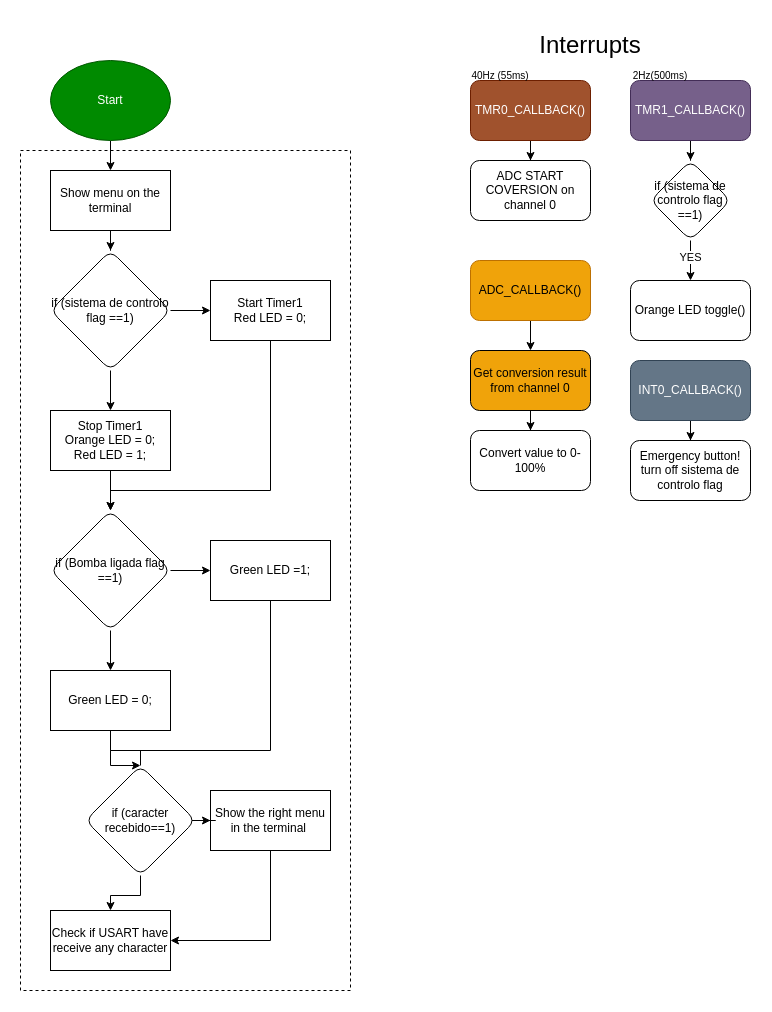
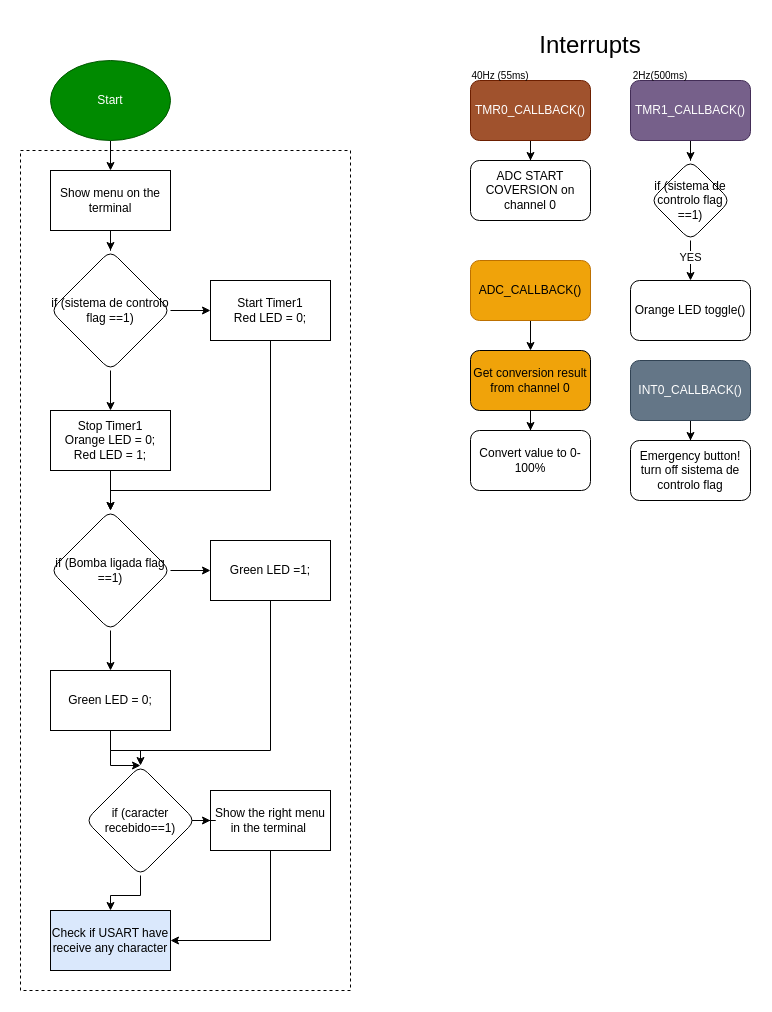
  <mxCell id="0" />
  <mxCell id="1" parent="0" />
  <mxCell id="2" value="" style="rounded=0;whiteSpace=wrap;html=1;fillColor=none;dashed=1;" vertex="1" parent="1"><mxGeometry x="20" y="150" width="330" height="840" as="geometry" /></mxCell>
  <mxCell id="3" value="" style="edgeStyle=orthogonalEdgeStyle;rounded=0;orthogonalLoop=1;jettySize=auto;html=1;" edge="1" parent="1" source="4" target="6"><mxGeometry relative="1" as="geometry" /></mxCell>
  <mxCell id="4" value="Start" style="ellipse;whiteSpace=wrap;html=1;fillColor=#008a00;fontColor=#ffffff;strokeColor=#005700;" vertex="1" parent="1"><mxGeometry x="50" y="60" width="120" height="80" as="geometry" /></mxCell>
  <mxCell id="5" value="" style="edgeStyle=orthogonalEdgeStyle;rounded=0;orthogonalLoop=1;jettySize=auto;html=1;" edge="1" parent="1" source="6" target="40"><mxGeometry relative="1" as="geometry" /></mxCell>
  <mxCell id="6" value="Show menu on the terminal" style="whiteSpace=wrap;html=1;" vertex="1" parent="1"><mxGeometry x="50" y="170" width="120" height="60" as="geometry" /></mxCell>
  <mxCell id="7" style="edgeStyle=orthogonalEdgeStyle;rounded=0;orthogonalLoop=1;jettySize=auto;html=1;entryX=0.5;entryY=0;entryDx=0;entryDy=0;" edge="1" parent="1" source="8" target="43"><mxGeometry relative="1" as="geometry"><Array as="points"><mxPoint x="270" y="490" /><mxPoint x="110" y="490" /></Array></mxGeometry></mxCell>
  <mxCell id="8" value="Start Timer1&lt;br&gt;Red LED = 0;" style="whiteSpace=wrap;html=1;" vertex="1" parent="1"><mxGeometry x="210" y="280" width="120" height="60" as="geometry" /></mxCell>
  <mxCell id="9" value="" style="edgeStyle=orthogonalEdgeStyle;rounded=0;orthogonalLoop=1;jettySize=auto;html=1;" edge="1" parent="1" source="10" target="43"><mxGeometry relative="1" as="geometry" /></mxCell>
  <mxCell id="10" value="Stop Timer1&lt;br&gt;Orange LED = 0;&lt;br&gt;Red LED = 1;" style="whiteSpace=wrap;html=1;" vertex="1" parent="1"><mxGeometry x="50" y="410" width="120" height="60" as="geometry" /></mxCell>
  <mxCell id="11" style="edgeStyle=orthogonalEdgeStyle;rounded=0;orthogonalLoop=1;jettySize=auto;html=1;entryX=0.5;entryY=0;entryDx=0;entryDy=0;" edge="1" parent="1" source="12" target="46"><mxGeometry relative="1" as="geometry"><Array as="points"><mxPoint x="270" y="750" /><mxPoint x="110" y="750" /></Array></mxGeometry></mxCell>
  <mxCell id="12" value="Green LED =1;" style="whiteSpace=wrap;html=1;" vertex="1" parent="1"><mxGeometry x="210" y="540" width="120" height="60" as="geometry" /></mxCell>
- <mxCell id="13" value="" style="edgeStyle=orthogonalEdgeStyle;rounded=0;orthogonalLoop=1;jettySize=auto;html=1;endArrow=none;" edge="1" parent="1" source="14" target="46"><mxGeometry relative="1" as="geometry" /></mxCell>
+ <mxCell id="13" value="" style="edgeStyle=orthogonalEdgeStyle;rounded=0;orthogonalLoop=1;jettySize=auto;html=1;" edge="1" parent="1" source="14" target="46"><mxGeometry relative="1" as="geometry" /></mxCell>
  <mxCell id="14" value="Green LED = 0;" style="whiteSpace=wrap;html=1;" vertex="1" parent="1"><mxGeometry x="50" y="670" width="120" height="60" as="geometry" /></mxCell>
  <mxCell id="15" style="edgeStyle=orthogonalEdgeStyle;rounded=0;orthogonalLoop=1;jettySize=auto;html=1;entryX=1;entryY=0.5;entryDx=0;entryDy=0;" edge="1" parent="1" source="16" target="17"><mxGeometry relative="1" as="geometry"><Array as="points"><mxPoint x="270" y="940" /></Array></mxGeometry></mxCell>
  <mxCell id="16" value="Show the right menu in the terminal&amp;nbsp;" style="whiteSpace=wrap;html=1;" vertex="1" parent="1"><mxGeometry x="210" y="790" width="120" height="60" as="geometry" /></mxCell>
- <mxCell id="17" value="Check if USART have receive any character" style="whiteSpace=wrap;html=1;" vertex="1" parent="1"><mxGeometry x="50" y="910" width="120" height="60" as="geometry" /></mxCell>
+ <mxCell id="17" value="Check if USART have receive any character" style="whiteSpace=wrap;html=1;fillColor=#dae8fc;" vertex="1" parent="1"><mxGeometry x="50" y="910" width="120" height="60" as="geometry" /></mxCell>
  <mxCell id="18" value="&lt;font style=&quot;font-size: 24px;&quot;&gt;Interrupts&lt;/font&gt;" style="text;html=1;strokeColor=none;fillColor=none;align=center;verticalAlign=middle;whiteSpace=wrap;rounded=0;" vertex="1" parent="1"><mxGeometry x="480" y="20" width="220" height="50" as="geometry" /></mxCell>
  <mxCell id="19" value="" style="edgeStyle=orthogonalEdgeStyle;rounded=0;orthogonalLoop=1;jettySize=auto;html=1;" edge="1" parent="1" source="20" target="21"><mxGeometry relative="1" as="geometry" /></mxCell>
  <mxCell id="20" value="TMR0_CALLBACK()" style="rounded=1;whiteSpace=wrap;html=1;fillColor=#a0522d;strokeColor=#6D1F00;fontColor=#ffffff;" vertex="1" parent="1"><mxGeometry x="470" y="80" width="120" height="60" as="geometry" /></mxCell>
  <mxCell id="21" value="ADC START COVERSION on channel 0" style="whiteSpace=wrap;html=1;rounded=1;" vertex="1" parent="1"><mxGeometry x="470" y="160" width="120" height="60" as="geometry" /></mxCell>
  <mxCell id="22" value="" style="edgeStyle=orthogonalEdgeStyle;rounded=0;orthogonalLoop=1;jettySize=auto;html=1;" edge="1" parent="1" source="23" target="26"><mxGeometry relative="1" as="geometry" /></mxCell>
  <mxCell id="23" value="TMR1_CALLBACK()" style="rounded=1;whiteSpace=wrap;html=1;fillColor=#76608a;fontColor=#ffffff;strokeColor=#432D57;" vertex="1" parent="1"><mxGeometry x="630" y="80" width="120" height="60" as="geometry" /></mxCell>
  <mxCell id="24" value="" style="edgeStyle=orthogonalEdgeStyle;rounded=0;orthogonalLoop=1;jettySize=auto;html=1;" edge="1" parent="1" source="26" target="27"><mxGeometry relative="1" as="geometry" /></mxCell>
  <mxCell id="25" value="YES" style="edgeLabel;html=1;align=center;verticalAlign=middle;resizable=0;points=[];" vertex="1" connectable="0" parent="24"><mxGeometry x="-0.211" y="-1" relative="1" as="geometry"><mxPoint as="offset" /></mxGeometry></mxCell>
  <mxCell id="26" value="if (sistema de controlo flag ==1)" style="rhombus;whiteSpace=wrap;html=1;rounded=1;" vertex="1" parent="1"><mxGeometry x="650" y="160" width="80" height="80" as="geometry" /></mxCell>
  <mxCell id="27" value="Orange LED toggle()" style="whiteSpace=wrap;html=1;rounded=1;" vertex="1" parent="1"><mxGeometry x="630" y="280" width="120" height="60" as="geometry" /></mxCell>
  <mxCell id="28" value="&lt;font style=&quot;font-size: 10px;&quot;&gt;40Hz (55ms)&lt;/font&gt;" style="text;html=1;strokeColor=none;fillColor=none;align=center;verticalAlign=middle;whiteSpace=wrap;rounded=0;" vertex="1" parent="1"><mxGeometry x="470" y="60" width="60" height="30" as="geometry" /></mxCell>
  <mxCell id="29" value="&lt;font style=&quot;font-size: 10px;&quot;&gt;2Hz(500ms)&lt;/font&gt;" style="text;html=1;strokeColor=none;fillColor=none;align=center;verticalAlign=middle;whiteSpace=wrap;rounded=0;" vertex="1" parent="1"><mxGeometry x="630" y="60" width="60" height="30" as="geometry" /></mxCell>
  <mxCell id="30" value="" style="edgeStyle=orthogonalEdgeStyle;rounded=0;orthogonalLoop=1;jettySize=auto;html=1;" edge="1" parent="1" source="31" target="33"><mxGeometry relative="1" as="geometry" /></mxCell>
  <mxCell id="31" value="ADC_CALLBACK()" style="rounded=1;whiteSpace=wrap;html=1;fillColor=#f0a30a;fontColor=#000000;strokeColor=#BD7000;" vertex="1" parent="1"><mxGeometry x="470" y="260" width="120" height="60" as="geometry" /></mxCell>
  <mxCell id="32" value="" style="edgeStyle=orthogonalEdgeStyle;rounded=0;orthogonalLoop=1;jettySize=auto;html=1;" edge="1" parent="1" source="33" target="34"><mxGeometry relative="1" as="geometry" /></mxCell>
  <mxCell id="33" value="Get conversion result from channel 0" style="whiteSpace=wrap;html=1;rounded=1;fillColor=#f0a30a;" vertex="1" parent="1"><mxGeometry x="470" y="350" width="120" height="60" as="geometry" /></mxCell>
  <mxCell id="34" value="Convert value to 0-100%" style="whiteSpace=wrap;html=1;rounded=1;" vertex="1" parent="1"><mxGeometry x="470" y="430" width="120" height="60" as="geometry" /></mxCell>
  <mxCell id="35" value="" style="edgeStyle=orthogonalEdgeStyle;rounded=0;orthogonalLoop=1;jettySize=auto;html=1;" edge="1" parent="1" source="36" target="37"><mxGeometry relative="1" as="geometry" /></mxCell>
  <mxCell id="36" value="INT0_CALLBACK()" style="rounded=1;whiteSpace=wrap;html=1;fillColor=#647687;fontColor=#ffffff;strokeColor=#314354;" vertex="1" parent="1"><mxGeometry x="630" y="360" width="120" height="60" as="geometry" /></mxCell>
  <mxCell id="37" value="Emergency button!&lt;br&gt;turn off sistema de controlo flag" style="whiteSpace=wrap;html=1;rounded=1;" vertex="1" parent="1"><mxGeometry x="630" y="440" width="120" height="60" as="geometry" /></mxCell>
  <mxCell id="38" value="" style="edgeStyle=orthogonalEdgeStyle;rounded=0;orthogonalLoop=1;jettySize=auto;html=1;" edge="1" parent="1" source="40" target="8"><mxGeometry relative="1" as="geometry" /></mxCell>
  <mxCell id="39" value="" style="edgeStyle=orthogonalEdgeStyle;rounded=0;orthogonalLoop=1;jettySize=auto;html=1;" edge="1" parent="1" source="40" target="10"><mxGeometry relative="1" as="geometry" /></mxCell>
  <mxCell id="40" value="if (sistema de controlo flag ==1)" style="rhombus;whiteSpace=wrap;html=1;rounded=1;" vertex="1" parent="1"><mxGeometry x="50" y="250" width="120" height="120" as="geometry" /></mxCell>
  <mxCell id="41" value="" style="edgeStyle=orthogonalEdgeStyle;rounded=0;orthogonalLoop=1;jettySize=auto;html=1;" edge="1" parent="1" source="43" target="14"><mxGeometry relative="1" as="geometry" /></mxCell>
  <mxCell id="42" value="" style="edgeStyle=orthogonalEdgeStyle;rounded=0;orthogonalLoop=1;jettySize=auto;html=1;" edge="1" parent="1" source="43" target="12"><mxGeometry relative="1" as="geometry" /></mxCell>
  <mxCell id="43" value="if (Bomba ligada flag ==1)" style="rhombus;whiteSpace=wrap;html=1;rounded=1;" vertex="1" parent="1"><mxGeometry x="50" y="510" width="120" height="120" as="geometry" /></mxCell>
  <mxCell id="44" value="" style="edgeStyle=orthogonalEdgeStyle;rounded=0;orthogonalLoop=1;jettySize=auto;html=1;" edge="1" parent="1" source="46" target="17"><mxGeometry relative="1" as="geometry" /></mxCell>
  <mxCell id="45" value="" style="edgeStyle=orthogonalEdgeStyle;rounded=0;orthogonalLoop=1;jettySize=auto;html=1;" edge="1" parent="1" source="46" target="16"><mxGeometry relative="1" as="geometry" /></mxCell>
  <mxCell id="46" value="if (caracter recebido==1)" style="rhombus;whiteSpace=wrap;html=1;rounded=1;" vertex="1" parent="1"><mxGeometry x="85" y="765" width="110" height="110" as="geometry" /></mxCell>
